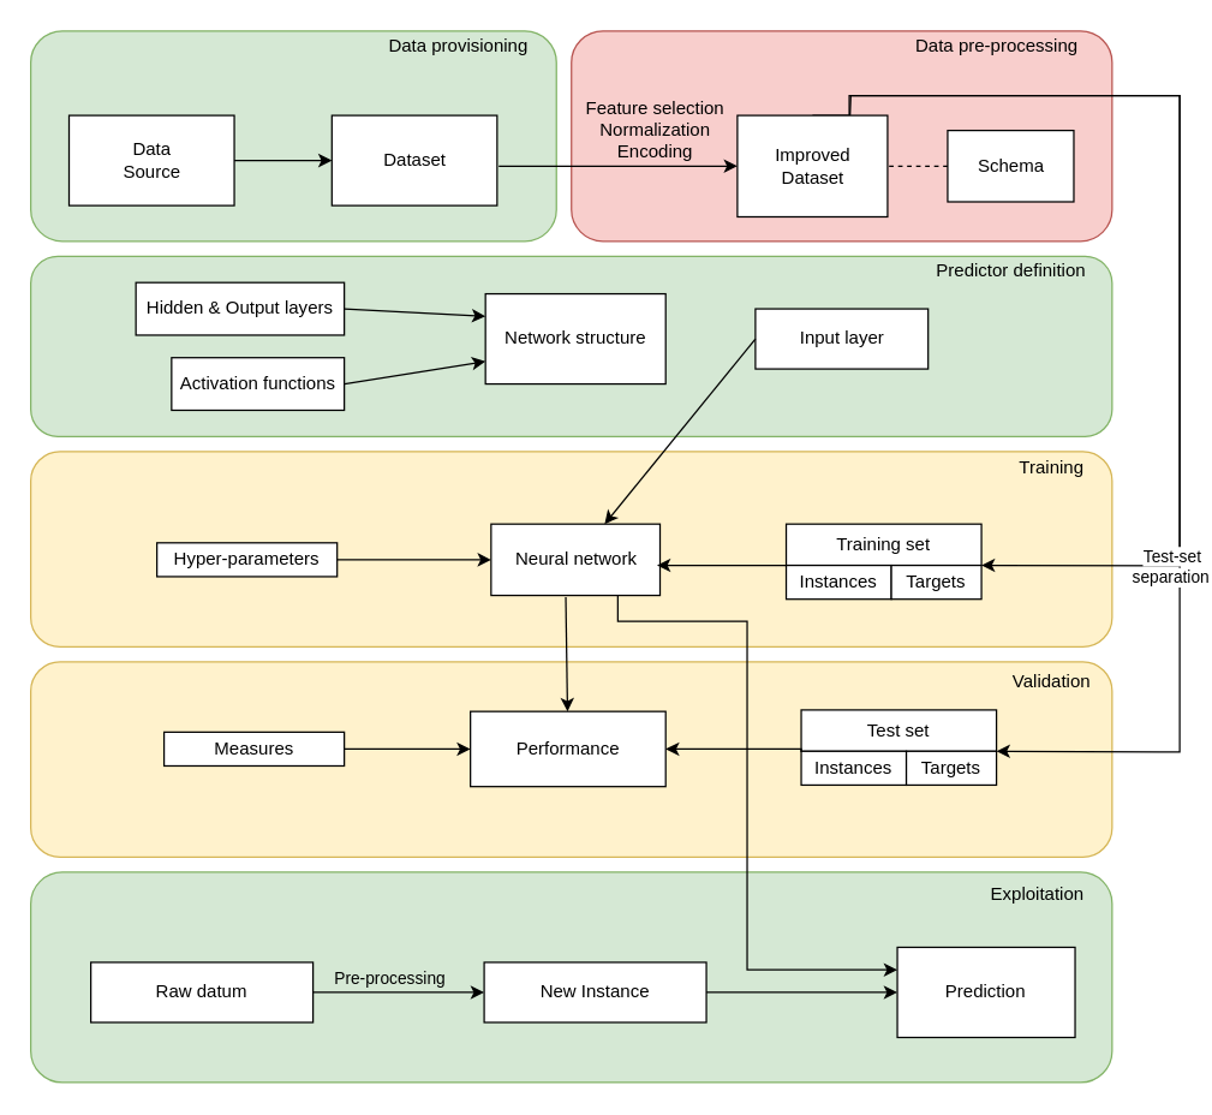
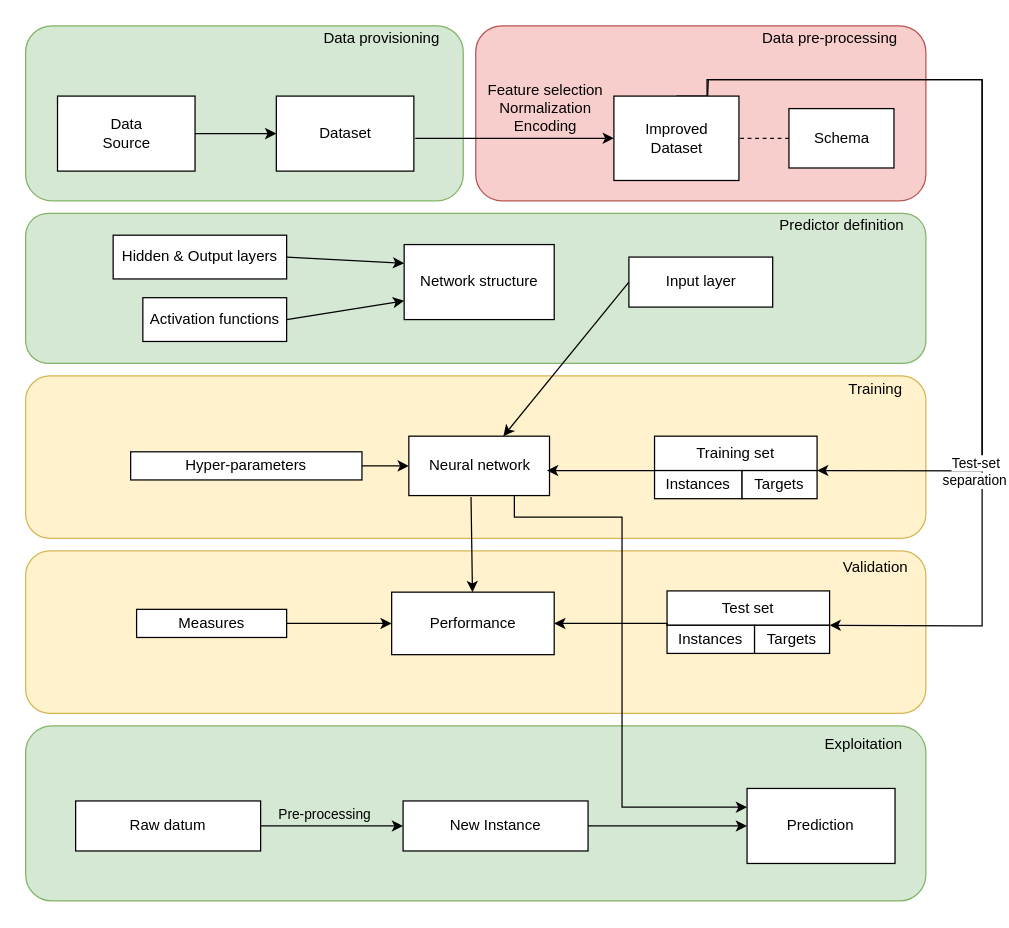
  <mxCell id="0" />
  <mxCell id="1" parent="0" />
  <mxCell id="2" value="" style="rounded=1;whiteSpace=wrap;html=1;labelBackgroundColor=none;strokeColor=#d6b656;fillColor=#fff2cc;" parent="1" vertex="1"><mxGeometry x="20" y="440" width="720" height="130" as="geometry" /></mxCell>
  <mxCell id="3" value="" style="rounded=1;whiteSpace=wrap;html=1;labelBackgroundColor=none;strokeColor=#d6b656;fillColor=#fff2cc;" parent="1" vertex="1"><mxGeometry x="20" y="300" width="720" height="130" as="geometry" /></mxCell>
  <mxCell id="4" value="" style="rounded=1;whiteSpace=wrap;html=1;labelBackgroundColor=none;strokeColor=#b85450;fillColor=#f8cecc;" parent="1" vertex="1"><mxGeometry x="380" y="20" width="360" height="140" as="geometry" /></mxCell>
  <mxCell id="5" value="" style="rounded=1;whiteSpace=wrap;html=1;labelBackgroundColor=none;strokeColor=#82b366;fillColor=#d5e8d4;" parent="1" vertex="1"><mxGeometry x="20" y="170" width="720" height="120" as="geometry" /></mxCell>
  <mxCell id="6" value="" style="rounded=1;whiteSpace=wrap;html=1;labelBackgroundColor=none;strokeColor=#82b366;fillColor=#d5e8d4;" parent="1" vertex="1"><mxGeometry x="20" y="20" width="350" height="140" as="geometry" /></mxCell>
  <mxCell id="7" value="&lt;div&gt;Validation&lt;/div&gt;" style="text;html=1;strokeColor=none;fillColor=none;align=center;verticalAlign=middle;whiteSpace=wrap;rounded=0;" parent="1" vertex="1"><mxGeometry x="680" y="443" width="40" height="20" as="geometry" /></mxCell>
  <mxCell id="8" value="&lt;div&gt;Performance&lt;/div&gt;" style="rounded=0;whiteSpace=wrap;html=1;" parent="1" vertex="1"><mxGeometry x="312.75" y="473" width="130" height="50" as="geometry" /></mxCell>
  <mxCell id="9" value="&lt;div&gt;Data pre-processing&lt;/div&gt;" style="text;html=1;strokeColor=none;fillColor=none;align=center;verticalAlign=middle;whiteSpace=wrap;rounded=0;" parent="1" vertex="1"><mxGeometry x="604" y="20" width="119" height="20" as="geometry" /></mxCell>
  <mxCell id="10" style="edgeStyle=orthogonalEdgeStyle;rounded=0;orthogonalLoop=1;jettySize=auto;html=1;exitX=0.5;exitY=0;exitDx=0;exitDy=0;strokeWidth=1;entryX=1;entryY=1;entryDx=0;entryDy=0;" parent="1" source="12" target="52" edge="1"><mxGeometry relative="1" as="geometry"><mxPoint x="772" y="269" as="targetPoint" /><Array as="points"><mxPoint x="565" y="76" /><mxPoint x="565" y="63" /><mxPoint x="785" y="63" /><mxPoint x="785" y="500" /><mxPoint x="772" y="500" /></Array></mxGeometry></mxCell>
  <mxCell id="11" value="&lt;div&gt;separation&lt;/div&gt;" style="edgeLabel;html=1;align=center;verticalAlign=middle;resizable=0;points=[];fillColor=#FFFFFF;" parent="10" vertex="1" connectable="0"><mxGeometry x="0.501" relative="1" as="geometry"><mxPoint x="-7" y="-35" as="offset" /></mxGeometry></mxCell>
  <mxCell id="12" value="Improved&lt;br&gt;Dataset" style="rounded=0;whiteSpace=wrap;html=1;" parent="1" vertex="1"><mxGeometry x="490.5" y="76.25" width="100" height="67.5" as="geometry" /></mxCell>
  <mxCell id="13" value="Dataset" style="rounded=0;whiteSpace=wrap;html=1;" parent="1" vertex="1"><mxGeometry x="220.5" y="76.25" width="110" height="60" as="geometry" /></mxCell>
  <mxCell id="14" value="Data provisioning" style="text;html=1;strokeColor=none;fillColor=none;align=center;verticalAlign=middle;whiteSpace=wrap;rounded=0;labelBackgroundColor=none;" parent="1" vertex="1"><mxGeometry x="255" y="20" width="100" height="20" as="geometry" /></mxCell>
  <mxCell id="15" value="Network structure" style="rounded=0;whiteSpace=wrap;html=1;" parent="1" vertex="1"><mxGeometry x="322.75" y="195" width="120" height="60" as="geometry" /></mxCell>
  <mxCell id="16" value="Hidden &amp;amp; Output layers" style="rounded=0;whiteSpace=wrap;html=1;" parent="1" vertex="1"><mxGeometry x="90" y="187.5" width="138.75" height="35" as="geometry" /></mxCell>
  <mxCell id="17" value="Activation functions" style="rounded=0;whiteSpace=wrap;html=1;" parent="1" vertex="1"><mxGeometry x="113.75" y="237.5" width="115" height="35" as="geometry" /></mxCell>
  <mxCell id="18" value="Input layer" style="rounded=0;whiteSpace=wrap;html=1;" parent="1" vertex="1"><mxGeometry x="502.5" y="205" width="115" height="40" as="geometry" /></mxCell>
  <mxCell id="19" value="" style="endArrow=classic;html=1;entryX=0;entryY=0.25;entryDx=0;entryDy=0;exitX=1;exitY=0.5;exitDx=0;exitDy=0;" parent="1" source="16" target="15" edge="1"><mxGeometry x="-307.25" y="100" width="50" height="50" as="geometry"><mxPoint x="202.75" y="213" as="sourcePoint" /><mxPoint x="57.75" y="375" as="targetPoint" /></mxGeometry></mxCell>
  <mxCell id="20" value="&lt;div&gt;Predictor definition&lt;/div&gt;" style="text;html=1;strokeColor=none;fillColor=none;align=center;verticalAlign=middle;whiteSpace=wrap;rounded=0;" parent="1" vertex="1"><mxGeometry x="594.5" y="170" width="156" height="20" as="geometry" /></mxCell>
  <mxCell id="21" value="&lt;div&gt;Data&lt;/div&gt;&lt;div&gt;Source&lt;/div&gt;" style="rounded=0;whiteSpace=wrap;html=1;labelBackgroundColor=none;" parent="1" vertex="1"><mxGeometry x="45.5" y="76.25" width="110" height="60" as="geometry" /></mxCell>
  <mxCell id="22" value="&lt;div&gt;Neural network&lt;/div&gt;" style="rounded=0;whiteSpace=wrap;html=1;" parent="1" vertex="1"><mxGeometry x="326.5" y="348.25" width="112.5" height="47.5" as="geometry" /></mxCell>
- <mxCell id="23" value="&lt;div&gt;Hyper-parameters&lt;/div&gt;" style="rounded=0;whiteSpace=wrap;html=1;" parent="1" vertex="1"><mxGeometry x="104" y="360.75" width="120" height="22.5" as="geometry" /></mxCell>
+ <mxCell id="23" value="&lt;div&gt;Hyper-parameters&lt;/div&gt;" style="rounded=0;whiteSpace=wrap;html=1;" parent="1" vertex="1"><mxGeometry x="104" y="360.75" width="185" height="22.5" as="geometry" /></mxCell>
  <mxCell id="24" value="" style="group;" parent="1" vertex="1" connectable="0"><mxGeometry x="20" y="580" width="720" height="140" as="geometry" /></mxCell>
  <mxCell id="25" value="" style="rounded=1;whiteSpace=wrap;html=1;labelBackgroundColor=none;strokeColor=#82b366;fillColor=#d5e8d4;" parent="24" vertex="1"><mxGeometry width="720" height="140" as="geometry" /></mxCell>
  <mxCell id="26" value="&lt;div&gt;Exploitation&lt;/div&gt;" style="text;html=1;strokeColor=none;fillColor=none;align=center;verticalAlign=middle;whiteSpace=wrap;rounded=0;" parent="24" vertex="1"><mxGeometry x="621.367" y="2" width="98.63" height="25" as="geometry" /></mxCell>
  <mxCell id="27" value="&lt;div&gt;Raw datum&lt;/div&gt;" style="rounded=0;whiteSpace=wrap;html=1;" parent="24" vertex="1"><mxGeometry x="40.0" y="60" width="147.945" height="40" as="geometry" /></mxCell>
  <mxCell id="28" value="&lt;div&gt;Prediction&lt;/div&gt;" style="rounded=0;whiteSpace=wrap;html=1;" parent="24" vertex="1"><mxGeometry x="576.986" y="50" width="118.356" height="60" as="geometry" /></mxCell>
  <mxCell id="29" value="" style="endArrow=classic;html=1;exitX=1;exitY=0.5;exitDx=0;exitDy=0;entryX=0;entryY=0.5;entryDx=0;entryDy=0;" parent="24" source="27" target="31" edge="1"><mxGeometry width="50" height="50" relative="1" as="geometry"><mxPoint x="335.89" y="-70" as="sourcePoint" /><mxPoint x="337.863" y="35" as="targetPoint" /></mxGeometry></mxCell>
  <mxCell id="30" value="Pre-processing" style="edgeLabel;html=1;align=center;verticalAlign=middle;resizable=0;points=[];labelBackgroundColor=none;" parent="29" vertex="1" connectable="0"><mxGeometry x="-0.3" relative="1" as="geometry"><mxPoint x="11" y="-10" as="offset" /></mxGeometry></mxCell>
  <mxCell id="31" value="&lt;div&gt;New Instance&lt;/div&gt;" style="rounded=0;whiteSpace=wrap;html=1;" parent="24" vertex="1"><mxGeometry x="301.888" y="60" width="147.945" height="40" as="geometry" /></mxCell>
  <mxCell id="32" value="" style="endArrow=classic;html=1;exitX=1;exitY=0.5;exitDx=0;exitDy=0;entryX=0;entryY=0.5;entryDx=0;entryDy=0;" parent="24" source="31" target="28" edge="1"><mxGeometry width="50" height="50" relative="1" as="geometry"><mxPoint x="360" y="40" as="sourcePoint" /><mxPoint x="409.315" y="-10" as="targetPoint" /></mxGeometry></mxCell>
  <mxCell id="33" value="&lt;div&gt;Training&lt;/div&gt;" style="text;html=1;strokeColor=none;fillColor=none;align=center;verticalAlign=middle;whiteSpace=wrap;rounded=0;" parent="1" vertex="1"><mxGeometry x="660" y="300" width="80" height="22.5" as="geometry" /></mxCell>
  <mxCell id="34" value="" style="endArrow=classic;html=1;exitX=0.442;exitY=1.025;exitDx=0;exitDy=0;exitPerimeter=0;" parent="1" source="22" target="8" edge="1"><mxGeometry width="50" height="50" relative="1" as="geometry"><mxPoint x="160" y="360" as="sourcePoint" /><mxPoint x="210" y="310" as="targetPoint" /></mxGeometry></mxCell>
  <mxCell id="35" value="" style="endArrow=classic;html=1;entryX=0;entryY=0.5;entryDx=0;entryDy=0;exitX=1;exitY=0.5;exitDx=0;exitDy=0;" parent="1" source="21" target="13" edge="1"><mxGeometry width="50" height="50" relative="1" as="geometry"><mxPoint x="160.5" y="386.25" as="sourcePoint" /><mxPoint x="210.5" y="336.25" as="targetPoint" /></mxGeometry></mxCell>
  <mxCell id="36" value="" style="endArrow=classic;html=1;entryX=0;entryY=0.5;entryDx=0;entryDy=0;exitX=1.01;exitY=0.564;exitDx=0;exitDy=0;exitPerimeter=0;" parent="1" source="13" target="12" edge="1"><mxGeometry width="50" height="50" relative="1" as="geometry"><mxPoint x="560.5" y="118.75" as="sourcePoint" /><mxPoint x="860.5" y="196.25" as="targetPoint" /></mxGeometry></mxCell>
  <mxCell id="37" value="Feature selection &lt;br&gt;&lt;div&gt;Normalization&lt;/div&gt;&lt;div&gt;Encoding&lt;br&gt;&lt;/div&gt;" style="text;html=1;strokeColor=none;fillColor=none;align=center;verticalAlign=middle;whiteSpace=wrap;rounded=0;labelBackgroundColor=none;" parent="1" vertex="1"><mxGeometry x="366" y="66.25" width="140" height="40" as="geometry" /></mxCell>
  <mxCell id="38" value="" style="endArrow=classic;html=1;exitX=0;exitY=0.5;exitDx=0;exitDy=0;" parent="1" source="18" target="22" edge="1"><mxGeometry width="50" height="50" relative="1" as="geometry"><mxPoint x="492.75" y="225" as="sourcePoint" /><mxPoint x="172.75" y="340" as="targetPoint" /></mxGeometry></mxCell>
  <mxCell id="39" value="" style="endArrow=classic;html=1;entryX=0;entryY=0.75;entryDx=0;entryDy=0;exitX=1;exitY=0.5;exitDx=0;exitDy=0;" parent="1" source="17" target="15" edge="1"><mxGeometry width="50" height="50" relative="1" as="geometry"><mxPoint x="122.75" y="390" as="sourcePoint" /><mxPoint x="172.75" y="340" as="targetPoint" /></mxGeometry></mxCell>
  <mxCell id="40" value="Schema" style="rounded=0;whiteSpace=wrap;html=1;" parent="1" vertex="1"><mxGeometry x="630.5" y="86.25" width="84" height="47.5" as="geometry" /></mxCell>
  <mxCell id="41" value="" style="endArrow=none;dashed=1;html=1;strokeWidth=1;rounded=0;exitX=0;exitY=0.5;exitDx=0;exitDy=0;" parent="1" source="40" target="12" edge="1"><mxGeometry width="50" height="50" relative="1" as="geometry"><mxPoint x="430.5" y="146.25" as="sourcePoint" /><mxPoint x="480.5" y="96.25" as="targetPoint" /></mxGeometry></mxCell>
  <mxCell id="42" value="" style="group" parent="1" vertex="1" connectable="0"><mxGeometry x="523" y="348.25" width="130" height="50" as="geometry" /></mxCell>
  <mxCell id="43" value="Training set" style="rounded=0;whiteSpace=wrap;html=1;" parent="42" vertex="1"><mxGeometry width="130" height="27.5" as="geometry" /></mxCell>
  <mxCell id="44" value="Instances" style="rounded=0;whiteSpace=wrap;html=1;labelBackgroundColor=none;" parent="42" vertex="1"><mxGeometry y="27.5" width="70" height="22.5" as="geometry" /></mxCell>
  <mxCell id="45" value="Targets" style="rounded=0;whiteSpace=wrap;html=1;labelBackgroundColor=none;" parent="42" vertex="1"><mxGeometry x="70" y="27.5" width="60" height="22.5" as="geometry" /></mxCell>
  <mxCell id="46" value="" style="endArrow=classic;html=1;rounded=0;strokeWidth=1;exitX=0.75;exitY=0;exitDx=0;exitDy=0;entryX=1;entryY=1;entryDx=0;entryDy=0;" parent="1" source="12" target="43" edge="1"><mxGeometry width="50" height="50" relative="1" as="geometry"><mxPoint x="192" y="414" as="sourcePoint" /><mxPoint x="242" y="364" as="targetPoint" /><Array as="points"><mxPoint x="566" y="63" /><mxPoint x="785" y="63" /><mxPoint x="785" y="376" /></Array></mxGeometry></mxCell>
  <mxCell id="47" value="Test-set" style="edgeLabel;html=1;align=center;verticalAlign=middle;resizable=0;points=[];" parent="46" vertex="1" connectable="0"><mxGeometry x="0.711" y="1" relative="1" as="geometry"><mxPoint x="28" y="-7" as="offset" /></mxGeometry></mxCell>
  <mxCell id="48" value="" style="endArrow=classic;html=1;rounded=0;strokeWidth=1;exitX=1;exitY=0.5;exitDx=0;exitDy=0;entryX=0;entryY=0.5;entryDx=0;entryDy=0;" parent="1" source="23" target="22" edge="1"><mxGeometry width="50" height="50" relative="1" as="geometry"><mxPoint x="247" y="407" as="sourcePoint" /><mxPoint x="297" y="357" as="targetPoint" /></mxGeometry></mxCell>
  <mxCell id="49" value="" style="endArrow=classic;html=1;rounded=0;strokeWidth=1;exitX=0;exitY=0;exitDx=0;exitDy=0;entryX=0.982;entryY=0.579;entryDx=0;entryDy=0;entryPerimeter=0;" parent="1" source="44" target="22" edge="1"><mxGeometry width="50" height="50" relative="1" as="geometry"><mxPoint x="453" y="399" as="sourcePoint" /><mxPoint x="503" y="349" as="targetPoint" /></mxGeometry></mxCell>
  <mxCell id="50" value="" style="group" parent="1" vertex="1" connectable="0"><mxGeometry x="533" y="358.25" width="130" height="50" as="geometry" /></mxCell>
  <mxCell id="51" value="" style="group" parent="50" vertex="1" connectable="0"><mxGeometry y="113.75" width="130" height="50" as="geometry" /></mxCell>
  <mxCell id="52" value="Test set" style="rounded=0;whiteSpace=wrap;html=1;" parent="51" vertex="1"><mxGeometry width="130" height="27.5" as="geometry" /></mxCell>
  <mxCell id="53" value="Instances" style="rounded=0;whiteSpace=wrap;html=1;labelBackgroundColor=none;" parent="51" vertex="1"><mxGeometry y="27.5" width="70" height="22.5" as="geometry" /></mxCell>
  <mxCell id="54" value="Targets" style="rounded=0;whiteSpace=wrap;html=1;labelBackgroundColor=none;" parent="51" vertex="1"><mxGeometry x="70" y="27.5" width="60" height="22.5" as="geometry" /></mxCell>
  <mxCell id="55" style="edgeStyle=orthogonalEdgeStyle;rounded=0;orthogonalLoop=1;jettySize=auto;html=1;exitX=1;exitY=0.5;exitDx=0;exitDy=0;strokeWidth=1;" parent="1" source="56" target="8" edge="1"><mxGeometry relative="1" as="geometry" /></mxCell>
  <mxCell id="56" value="&lt;div&gt;Measures&lt;/div&gt;" style="rounded=0;whiteSpace=wrap;html=1;" parent="1" vertex="1"><mxGeometry x="108.75" y="486.75" width="120" height="22.5" as="geometry" /></mxCell>
  <mxCell id="57" style="edgeStyle=orthogonalEdgeStyle;rounded=0;orthogonalLoop=1;jettySize=auto;html=1;exitX=0;exitY=1;exitDx=0;exitDy=0;entryX=1;entryY=0.5;entryDx=0;entryDy=0;strokeWidth=1;" parent="1" source="52" target="8" edge="1"><mxGeometry relative="1" as="geometry"><Array as="points"><mxPoint x="533" y="498" /></Array></mxGeometry></mxCell>
  <mxCell id="58" style="edgeStyle=orthogonalEdgeStyle;rounded=0;orthogonalLoop=1;jettySize=auto;html=1;exitX=0.75;exitY=1;exitDx=0;exitDy=0;entryX=0;entryY=0.25;entryDx=0;entryDy=0;strokeWidth=1;" parent="1" source="22" target="28" edge="1"><mxGeometry relative="1" as="geometry"><Array as="points"><mxPoint x="411" y="413" /><mxPoint x="497" y="413" /><mxPoint x="497" y="645" /></Array></mxGeometry></mxCell>
